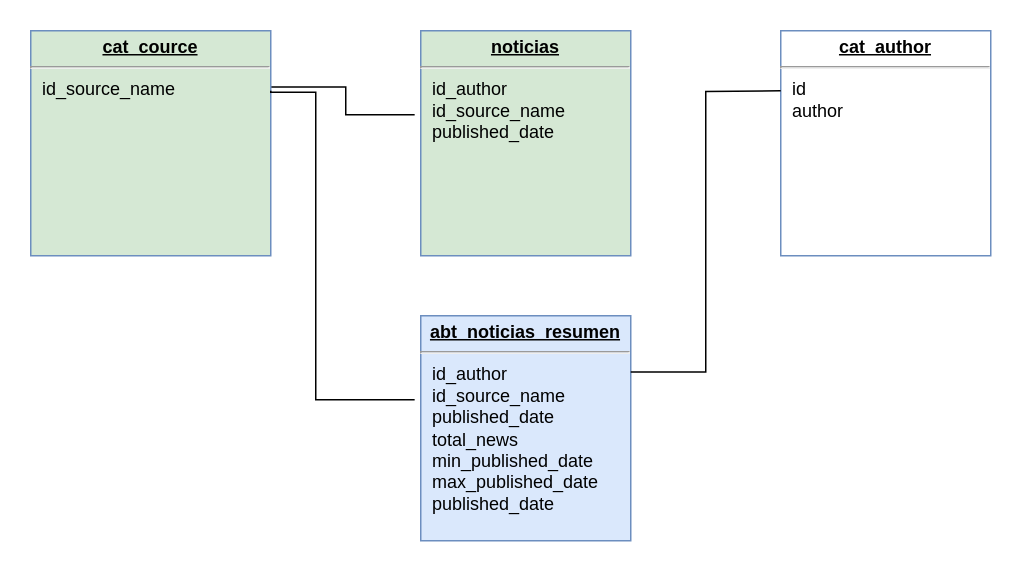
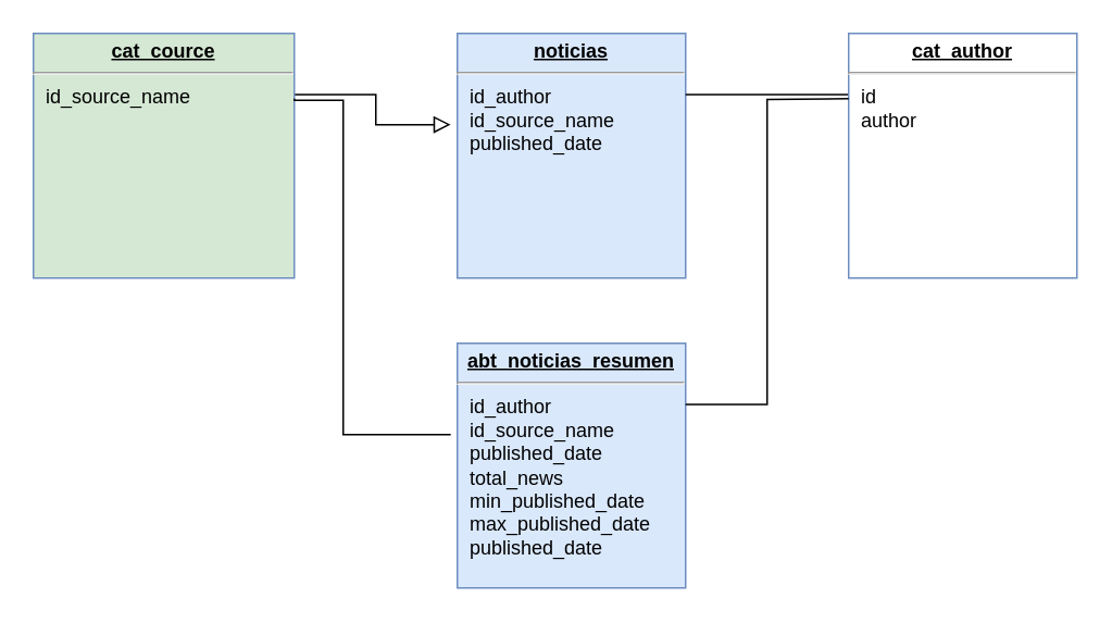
  <mxCell id="0" />
  <mxCell id="1" parent="0" />
- <mxCell id="2" style="edgeStyle=orthogonalEdgeStyle;rounded=0;html=1;exitX=1;exitY=0.25;entryX=-0.029;entryY=0.373;labelBackgroundColor=none;endArrow=none;endFill=0;endSize=8;fontFamily=Verdana;fontSize=12;align=left;entryDx=0;entryDy=0;entryPerimeter=0;" parent="1" source="3" target="4" edge="1"><mxGeometry relative="1" as="geometry" /></mxCell>
+ <mxCell id="2" style="edgeStyle=orthogonalEdgeStyle;rounded=0;html=1;exitX=1;exitY=0.25;entryX=-0.029;entryY=0.373;labelBackgroundColor=none;endArrow=block;endFill=0;endSize=8;fontFamily=Verdana;fontSize=12;align=left;entryDx=0;entryDy=0;entryPerimeter=0;" parent="1" source="3" target="4" edge="1"><mxGeometry relative="1" as="geometry" /></mxCell>
  <mxCell id="3" value="&lt;p style=&quot;margin: 0px ; margin-top: 4px ; text-align: center ; text-decoration: underline&quot;&gt;&lt;b&gt;cat_cource&lt;/b&gt;&lt;/p&gt;&lt;hr&gt;&lt;p style=&quot;margin: 0px ; margin-left: 8px&quot;&gt;id_source_name&lt;/p&gt;" style="verticalAlign=top;align=left;overflow=fill;fontSize=12;fontFamily=Helvetica;html=1;rounded=0;shadow=0;comic=0;labelBackgroundColor=none;strokeWidth=1;fillColor=#d5e8d4;strokeColor=#6c8ebf;" parent="1" vertex="1"><mxGeometry x="20" y="20" width="160" height="150" as="geometry" /></mxCell>
- <mxCell id="4" value="&lt;p style=&quot;margin: 0px ; margin-top: 4px ; text-align: center ; text-decoration: underline&quot;&gt;&lt;b&gt;noticias&lt;/b&gt;&lt;/p&gt;&lt;hr&gt;&lt;p style=&quot;margin: 0px ; margin-left: 8px&quot;&gt;id_author&lt;br&gt;id_source_name&lt;br&gt;published_date&lt;/p&gt;&lt;p style=&quot;margin: 0px ; margin-left: 8px&quot;&gt;&lt;br&gt;&lt;/p&gt;" style="verticalAlign=top;align=left;overflow=fill;fontSize=12;fontFamily=Helvetica;html=1;rounded=0;shadow=0;comic=0;labelBackgroundColor=none;strokeWidth=1;fillColor=#d5e8d4;strokeColor=#6c8ebf;" parent="1" vertex="1"><mxGeometry x="280" y="20" width="140" height="150" as="geometry" /></mxCell>
+ <mxCell id="4" value="&lt;p style=&quot;margin: 0px ; margin-top: 4px ; text-align: center ; text-decoration: underline&quot;&gt;&lt;b&gt;noticias&lt;/b&gt;&lt;/p&gt;&lt;hr&gt;&lt;p style=&quot;margin: 0px ; margin-left: 8px&quot;&gt;id_author&lt;br&gt;id_source_name&lt;br&gt;published_date&lt;/p&gt;&lt;p style=&quot;margin: 0px ; margin-left: 8px&quot;&gt;&lt;br&gt;&lt;/p&gt;" style="verticalAlign=top;align=left;overflow=fill;fontSize=12;fontFamily=Helvetica;html=1;rounded=0;shadow=0;comic=0;labelBackgroundColor=none;strokeWidth=1;fillColor=#dae8fc;strokeColor=#6c8ebf;" parent="1" vertex="1"><mxGeometry x="280" y="20" width="140" height="150" as="geometry" /></mxCell>
+ <mxCell id="5" style="edgeStyle=orthogonalEdgeStyle;rounded=0;html=1;exitX=0;exitY=0.25;entryX=1;entryY=0.25;labelBackgroundColor=none;endArrow=none;endFill=0;endSize=8;fontFamily=Verdana;fontSize=12;align=left;entryDx=0;entryDy=0;" parent="1" source="6" target="4" edge="1"><mxGeometry relative="1" as="geometry" /></mxCell>
  <mxCell id="6" value="&lt;p style=&quot;margin: 0px ; margin-top: 4px ; text-align: center ; text-decoration: underline&quot;&gt;&lt;b&gt;cat_author&lt;/b&gt;&lt;/p&gt;&lt;hr&gt;&lt;p style=&quot;margin: 0px ; margin-left: 8px&quot;&gt;id&lt;br&gt;author&lt;/p&gt;&lt;p style=&quot;margin: 0px ; margin-left: 8px&quot;&gt;&lt;br&gt;&lt;/p&gt;" style="verticalAlign=top;align=left;overflow=fill;fontSize=12;fontFamily=Helvetica;html=1;rounded=0;shadow=0;comic=0;labelBackgroundColor=none;strokeWidth=1;fillColor=#ffffff;strokeColor=#6c8ebf;" parent="1" vertex="1"><mxGeometry x="520" y="20" width="140" height="150" as="geometry" /></mxCell>
  <mxCell id="7" style="edgeStyle=orthogonalEdgeStyle;rounded=0;html=1;entryX=-0.029;entryY=0.373;labelBackgroundColor=none;endArrow=none;endFill=0;endSize=8;fontFamily=Verdana;fontSize=12;align=left;entryDx=0;entryDy=0;entryPerimeter=0;" edge="1" parent="1" target="8"><mxGeometry relative="1" as="geometry"><mxPoint x="180" y="60" as="sourcePoint" /><Array as="points"><mxPoint x="180" y="61" /><mxPoint x="210" y="61" /><mxPoint x="210" y="266" /></Array></mxGeometry></mxCell>
  <mxCell id="8" value="&lt;p style=&quot;text-align: center; margin: 4px 0px 0px;&quot;&gt;&lt;span style=&quot;background-color: transparent; text-align: left;&quot;&gt;&lt;b&gt;&lt;u&gt;abt_noticias_resumen&lt;/u&gt;&lt;/b&gt;&lt;/span&gt;&lt;/p&gt;&lt;hr&gt;&lt;p style=&quot;margin: 0px ; margin-left: 8px&quot;&gt;id_author&lt;br&gt;id_source_name&lt;br&gt;published_date&lt;/p&gt;&lt;p style=&quot;margin: 0px ; margin-left: 8px&quot;&gt;total_news&lt;/p&gt;&lt;p style=&quot;margin: 0px ; margin-left: 8px&quot;&gt;min_published_date&lt;/p&gt;&lt;p style=&quot;margin: 0px ; margin-left: 8px&quot;&gt;max_published_date&lt;/p&gt;&lt;p style=&quot;margin: 0px ; margin-left: 8px&quot;&gt;published_date&lt;/p&gt;&lt;p style=&quot;margin: 0px ; margin-left: 8px&quot;&gt;&lt;br&gt;&lt;/p&gt;" style="verticalAlign=top;align=left;overflow=fill;fontSize=12;fontFamily=Helvetica;html=1;rounded=0;shadow=0;comic=0;labelBackgroundColor=none;strokeWidth=1;fillColor=#dae8fc;strokeColor=#6c8ebf;" vertex="1" parent="1"><mxGeometry x="280" y="210" width="140" height="150" as="geometry" /></mxCell>
  <mxCell id="9" style="edgeStyle=orthogonalEdgeStyle;rounded=0;html=1;entryX=1;entryY=0.25;labelBackgroundColor=none;endArrow=none;endFill=0;endSize=8;fontFamily=Verdana;fontSize=12;align=left;entryDx=0;entryDy=0;" edge="1" parent="1" target="8"><mxGeometry relative="1" as="geometry"><mxPoint x="520" y="60" as="sourcePoint" /></mxGeometry></mxCell>
